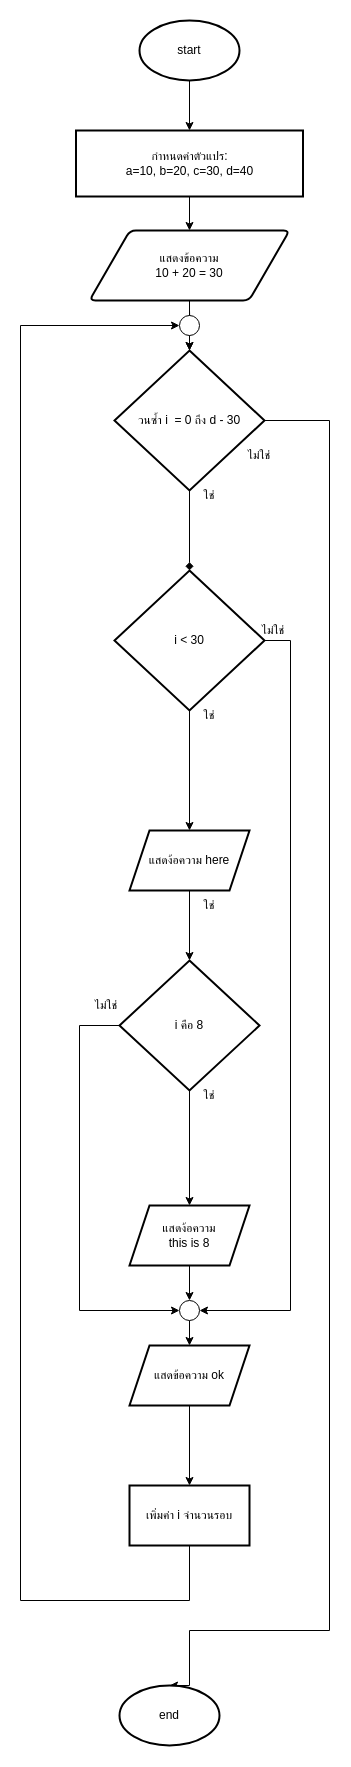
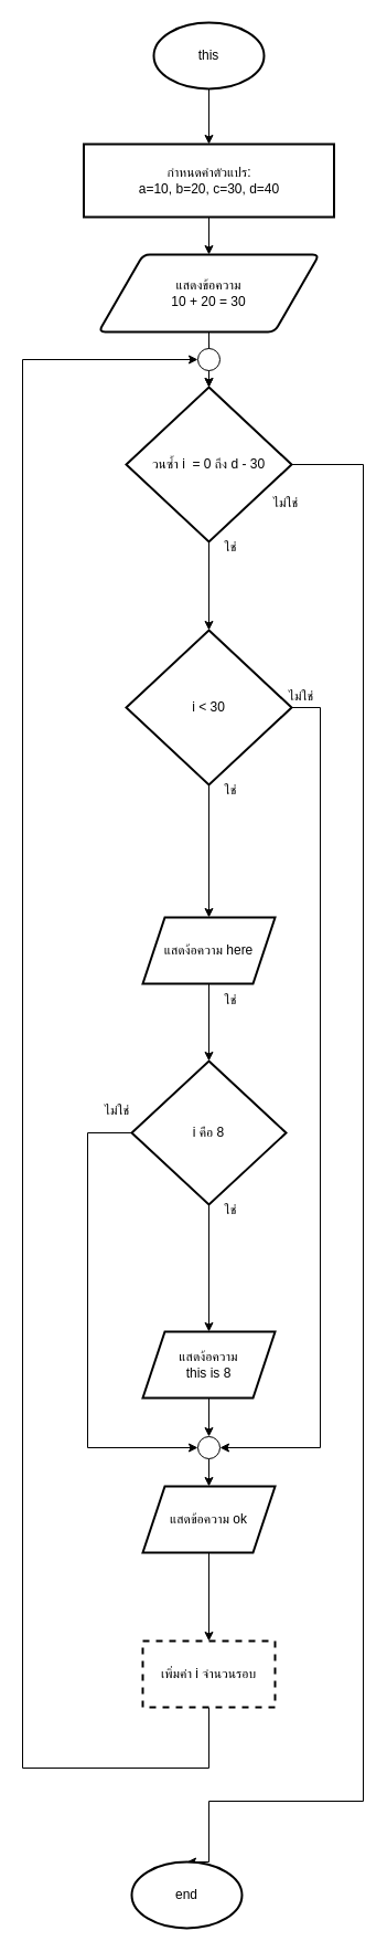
  <mxCell id="0" />
  <mxCell id="1" parent="0" />
  <mxCell id="2" value="" style="edgeStyle=orthogonalEdgeStyle;rounded=0;orthogonalLoop=1;jettySize=auto;html=1;" edge="1" parent="1" source="3" target="5"><mxGeometry relative="1" as="geometry" /></mxCell>
- <mxCell id="3" value="start" style="strokeWidth=2;html=1;shape=mxgraph.flowchart.start_1;whiteSpace=wrap;" vertex="1" parent="1"><mxGeometry x="139" y="20" width="100" height="60" as="geometry" /></mxCell>
+ <mxCell id="3" value="this" style="strokeWidth=2;html=1;shape=mxgraph.flowchart.start_1;whiteSpace=wrap;" vertex="1" parent="1"><mxGeometry x="139" y="20" width="100" height="60" as="geometry" /></mxCell>
  <mxCell id="4" value="" style="edgeStyle=orthogonalEdgeStyle;rounded=0;orthogonalLoop=1;jettySize=auto;html=1;" edge="1" parent="1" source="5" target="8"><mxGeometry relative="1" as="geometry" /></mxCell>
  <mxCell id="5" value="กำหนดค่าตัวแปร:&#10;a=10, b=20, c=30, d=40" style="whiteSpace=wrap;strokeWidth=2;" vertex="1" parent="1"><mxGeometry x="75.5" y="130" width="227" height="66" as="geometry" /></mxCell>
  <mxCell id="6" value="" style="edgeStyle=orthogonalEdgeStyle;rounded=0;orthogonalLoop=1;jettySize=auto;html=1;" edge="1" parent="1" source="8" target="11"><mxGeometry relative="1" as="geometry" /></mxCell>
  <mxCell id="7" value="" style="edgeStyle=orthogonalEdgeStyle;rounded=0;orthogonalLoop=1;jettySize=auto;html=1;" edge="1" parent="1" source="36" target="11"><mxGeometry relative="1" as="geometry" /></mxCell>
  <mxCell id="8" value="แสดงข้อความ&lt;div&gt;10 + 20 = 30&lt;/div&gt;" style="shape=parallelogram;html=1;strokeWidth=2;perimeter=parallelogramPerimeter;whiteSpace=wrap;rounded=1;arcSize=12;size=0.202;" vertex="1" parent="1"><mxGeometry x="89" y="230" width="200" height="70" as="geometry" /></mxCell>
- <mxCell id="9" value="" style="edgeStyle=orthogonalEdgeStyle;rounded=0;orthogonalLoop=1;jettySize=auto;html=1;endArrow=diamond;" edge="1" parent="1" source="11" target="14"><mxGeometry relative="1" as="geometry" /></mxCell>
+ <mxCell id="9" value="" style="edgeStyle=orthogonalEdgeStyle;rounded=0;orthogonalLoop=1;jettySize=auto;html=1;" edge="1" parent="1" source="11" target="14"><mxGeometry relative="1" as="geometry" /></mxCell>
  <mxCell id="10" style="edgeStyle=orthogonalEdgeStyle;rounded=0;orthogonalLoop=1;jettySize=auto;html=1;entryX=0.5;entryY=0;entryDx=0;entryDy=0;entryPerimeter=0;" edge="1" parent="1" source="11" target="37"><mxGeometry relative="1" as="geometry"><mxPoint x="319" y="1690" as="targetPoint" /><Array as="points"><mxPoint x="329" y="420" /><mxPoint x="329" y="1630" /><mxPoint x="189" y="1630" /></Array></mxGeometry></mxCell>
  <mxCell id="11" value="วนซ้ำ i&amp;nbsp; = 0 ถึง d - 30" style="strokeWidth=2;html=1;shape=mxgraph.flowchart.decision;whiteSpace=wrap;" vertex="1" parent="1"><mxGeometry x="114" y="350" width="150" height="140" as="geometry" /></mxCell>
  <mxCell id="12" value="" style="edgeStyle=orthogonalEdgeStyle;rounded=0;orthogonalLoop=1;jettySize=auto;html=1;" edge="1" parent="1" source="14" target="18"><mxGeometry relative="1" as="geometry" /></mxCell>
  <mxCell id="13" style="edgeStyle=orthogonalEdgeStyle;rounded=0;orthogonalLoop=1;jettySize=auto;html=1;exitX=1;exitY=0.5;exitDx=0;exitDy=0;exitPerimeter=0;entryX=1;entryY=0.5;entryDx=0;entryDy=0;entryPerimeter=0;" edge="1" parent="1" source="14" target="30"><mxGeometry relative="1" as="geometry"><mxPoint x="209" y="1310" as="targetPoint" /><mxPoint x="264" y="628" as="sourcePoint" /><Array as="points"><mxPoint x="290" y="640" /><mxPoint x="290" y="1310" /></Array></mxGeometry></mxCell>
  <mxCell id="14" value="i &amp;lt; 30" style="strokeWidth=2;html=1;shape=mxgraph.flowchart.decision;whiteSpace=wrap;" vertex="1" parent="1"><mxGeometry x="114" y="570" width="150" height="140" as="geometry" /></mxCell>
  <mxCell id="15" value="ใช่" style="text;html=1;align=center;verticalAlign=middle;whiteSpace=wrap;rounded=0;" vertex="1" parent="1"><mxGeometry x="179" y="480" width="60" height="30" as="geometry" /></mxCell>
  <mxCell id="16" value="ไม่ใช่" style="text;html=1;align=center;verticalAlign=middle;whiteSpace=wrap;rounded=0;" vertex="1" parent="1"><mxGeometry x="229" y="440" width="60" height="30" as="geometry" /></mxCell>
  <mxCell id="17" value="" style="edgeStyle=orthogonalEdgeStyle;rounded=0;orthogonalLoop=1;jettySize=auto;html=1;" edge="1" parent="1" source="18" target="22"><mxGeometry relative="1" as="geometry" /></mxCell>
  <mxCell id="18" value="แสดง้อความ here" style="shape=parallelogram;perimeter=parallelogramPerimeter;whiteSpace=wrap;html=1;fixedSize=1;strokeWidth=2;" vertex="1" parent="1"><mxGeometry x="129" y="830" width="120" height="60" as="geometry" /></mxCell>
  <mxCell id="19" value="ใช่" style="text;html=1;align=center;verticalAlign=middle;whiteSpace=wrap;rounded=0;" vertex="1" parent="1"><mxGeometry x="179" y="700" width="60" height="30" as="geometry" /></mxCell>
  <mxCell id="20" value="" style="edgeStyle=orthogonalEdgeStyle;rounded=0;orthogonalLoop=1;jettySize=auto;html=1;" edge="1" parent="1" source="22" target="24"><mxGeometry relative="1" as="geometry" /></mxCell>
  <mxCell id="21" style="edgeStyle=orthogonalEdgeStyle;rounded=0;orthogonalLoop=1;jettySize=auto;html=1;entryX=0;entryY=0.5;entryDx=0;entryDy=0;entryPerimeter=0;" edge="1" parent="1" source="22" target="30"><mxGeometry relative="1" as="geometry"><mxPoint x="169" y="1310" as="targetPoint" /><Array as="points"><mxPoint x="79" y="1025" /><mxPoint x="79" y="1310" /></Array></mxGeometry></mxCell>
  <mxCell id="22" value="i คือ 8" style="rhombus;whiteSpace=wrap;html=1;strokeWidth=2;" vertex="1" parent="1"><mxGeometry x="119" y="960" width="140" height="130" as="geometry" /></mxCell>
  <mxCell id="23" value="" style="edgeStyle=orthogonalEdgeStyle;rounded=0;orthogonalLoop=1;jettySize=auto;html=1;" edge="1" parent="1" source="30" target="28"><mxGeometry relative="1" as="geometry" /></mxCell>
  <mxCell id="24" value="แสดง้อความ&lt;div&gt;this is 8&lt;/div&gt;" style="shape=parallelogram;perimeter=parallelogramPerimeter;whiteSpace=wrap;html=1;fixedSize=1;strokeWidth=2;" vertex="1" parent="1"><mxGeometry x="129" y="1205" width="120" height="60" as="geometry" /></mxCell>
  <mxCell id="25" value="ใช่" style="text;html=1;align=center;verticalAlign=middle;whiteSpace=wrap;rounded=0;" vertex="1" parent="1"><mxGeometry x="179" y="890" width="60" height="30" as="geometry" /></mxCell>
  <mxCell id="26" value="ใช่" style="text;html=1;align=center;verticalAlign=middle;whiteSpace=wrap;rounded=0;" vertex="1" parent="1"><mxGeometry x="179" y="1080" width="60" height="30" as="geometry" /></mxCell>
  <mxCell id="27" value="" style="edgeStyle=orthogonalEdgeStyle;rounded=0;orthogonalLoop=1;jettySize=auto;html=1;" edge="1" parent="1" source="28" target="34"><mxGeometry relative="1" as="geometry" /></mxCell>
  <mxCell id="28" value="แสดข้อความ ok" style="shape=parallelogram;perimeter=parallelogramPerimeter;whiteSpace=wrap;html=1;fixedSize=1;strokeWidth=2;" vertex="1" parent="1"><mxGeometry x="129" y="1345" width="120" height="60" as="geometry" /></mxCell>
  <mxCell id="29" value="" style="edgeStyle=orthogonalEdgeStyle;rounded=0;orthogonalLoop=1;jettySize=auto;html=1;" edge="1" parent="1" source="24" target="30"><mxGeometry relative="1" as="geometry"><mxPoint x="189" y="1265" as="sourcePoint" /><mxPoint x="189" y="1345" as="targetPoint" /></mxGeometry></mxCell>
  <mxCell id="30" value="" style="verticalLabelPosition=bottom;verticalAlign=top;html=1;shape=mxgraph.flowchart.on-page_reference;" vertex="1" parent="1"><mxGeometry x="179" y="1300" width="20" height="20" as="geometry" /></mxCell>
  <mxCell id="31" value="ไม่ใช่" style="text;html=1;align=center;verticalAlign=middle;whiteSpace=wrap;rounded=0;" vertex="1" parent="1"><mxGeometry x="242.5" y="615" width="60" height="30" as="geometry" /></mxCell>
  <mxCell id="32" value="ไม่ใช่" style="text;html=1;align=center;verticalAlign=middle;whiteSpace=wrap;rounded=0;" vertex="1" parent="1"><mxGeometry x="75.5" y="990" width="60" height="30" as="geometry" /></mxCell>
  <mxCell id="33" style="edgeStyle=orthogonalEdgeStyle;rounded=0;orthogonalLoop=1;jettySize=auto;html=1;entryX=0;entryY=0.5;entryDx=0;entryDy=0;entryPerimeter=0;" edge="1" parent="1" source="34" target="36"><mxGeometry relative="1" as="geometry"><mxPoint x="169" y="330" as="targetPoint" /><Array as="points"><mxPoint x="189" y="1600" /><mxPoint x="20" y="1600" /><mxPoint x="20" y="325" /></Array></mxGeometry></mxCell>
- <mxCell id="34" value="เพิ่มค่า i จำนวนรอบ" style="whiteSpace=wrap;html=1;strokeWidth=2;" vertex="1" parent="1"><mxGeometry x="129" y="1485" width="120" height="60" as="geometry" /></mxCell>
+ <mxCell id="34" value="เพิ่มค่า i จำนวนรอบ" style="whiteSpace=wrap;html=1;strokeWidth=2;dashed=1;" vertex="1" parent="1"><mxGeometry x="129" y="1485" width="120" height="60" as="geometry" /></mxCell>
  <mxCell id="35" value="" style="edgeStyle=orthogonalEdgeStyle;rounded=0;orthogonalLoop=1;jettySize=auto;html=1;" edge="1" parent="1" target="36"><mxGeometry relative="1" as="geometry"><mxPoint x="189" y="310" as="sourcePoint" /><mxPoint x="189" y="350" as="targetPoint" /></mxGeometry></mxCell>
  <mxCell id="36" value="" style="verticalLabelPosition=bottom;verticalAlign=top;html=1;shape=mxgraph.flowchart.on-page_reference;" vertex="1" parent="1"><mxGeometry x="179" y="315" width="20" height="20" as="geometry" /></mxCell>
  <mxCell id="37" value="end" style="strokeWidth=2;html=1;shape=mxgraph.flowchart.start_1;whiteSpace=wrap;" vertex="1" parent="1"><mxGeometry x="119" y="1685" width="100" height="60" as="geometry" /></mxCell>
